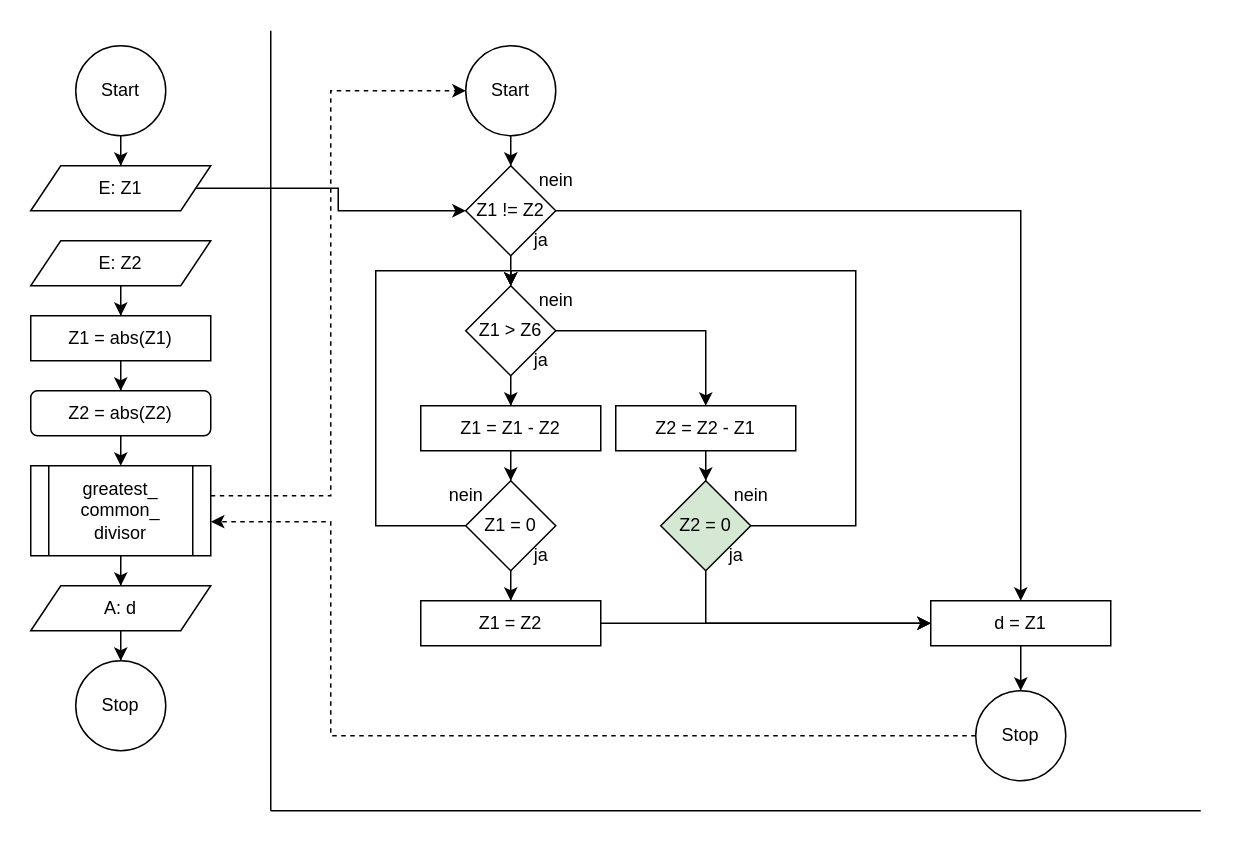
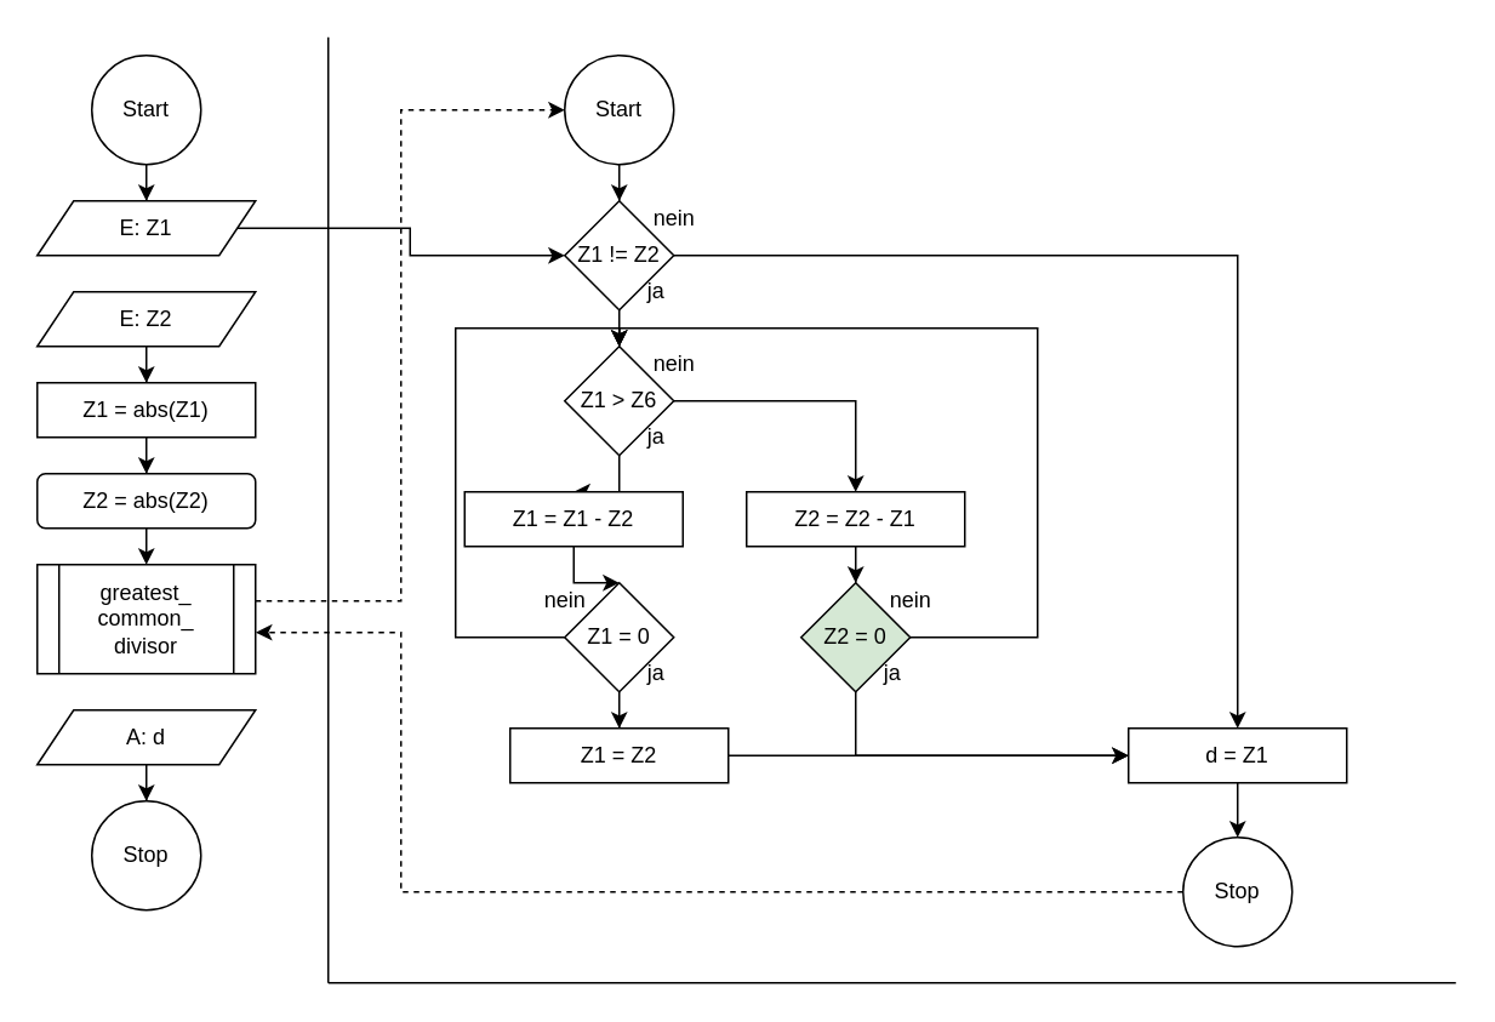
  <mxCell id="0" />
  <mxCell id="1" parent="0" />
  <mxCell id="2" value="" style="edgeStyle=orthogonalEdgeStyle;rounded=0;orthogonalLoop=1;jettySize=auto;html=1;" parent="1" source="3" target="5" edge="1"><mxGeometry relative="1" as="geometry" /></mxCell>
  <mxCell id="3" value="Start" style="ellipse;whiteSpace=wrap;html=1;aspect=fixed;" parent="1" vertex="1"><mxGeometry x="50" y="30" width="60" height="60" as="geometry" /></mxCell>
  <mxCell id="4" value="" style="edgeStyle=orthogonalEdgeStyle;rounded=0;orthogonalLoop=1;jettySize=auto;html=1;" parent="1" source="5" target="24" edge="1"><mxGeometry relative="1" as="geometry" /></mxCell>
  <mxCell id="5" value="E: Z1" style="shape=parallelogram;perimeter=parallelogramPerimeter;whiteSpace=wrap;html=1;fixedSize=1;" parent="1" vertex="1"><mxGeometry x="20" y="110" width="120" height="30" as="geometry" /></mxCell>
  <mxCell id="6" value="" style="edgeStyle=orthogonalEdgeStyle;rounded=0;orthogonalLoop=1;jettySize=auto;html=1;entryX=0.5;entryY=0;entryDx=0;entryDy=0;" parent="1" source="7" target="9" edge="1"><mxGeometry relative="1" as="geometry" /></mxCell>
  <mxCell id="7" value="E: Z2" style="shape=parallelogram;perimeter=parallelogramPerimeter;whiteSpace=wrap;html=1;fixedSize=1;" parent="1" vertex="1"><mxGeometry x="20" y="160" width="120" height="30" as="geometry" /></mxCell>
  <mxCell id="8" value="" style="edgeStyle=orthogonalEdgeStyle;rounded=0;orthogonalLoop=1;jettySize=auto;html=1;" parent="1" source="9" target="11" edge="1"><mxGeometry relative="1" as="geometry" /></mxCell>
  <mxCell id="9" value="Z1 = abs(Z1)" style="rounded=0;whiteSpace=wrap;html=1;" parent="1" vertex="1"><mxGeometry x="20" y="210" width="120" height="30" as="geometry" /></mxCell>
  <mxCell id="10" value="" style="edgeStyle=orthogonalEdgeStyle;rounded=0;orthogonalLoop=1;jettySize=auto;html=1;" parent="1" source="11" edge="1"><mxGeometry relative="1" as="geometry"><mxPoint x="80" y="310" as="targetPoint" /></mxGeometry></mxCell>
  <mxCell id="11" value="&lt;span&gt;Z2 = abs(Z2)&lt;/span&gt;" style="whiteSpace=wrap;html=1;rounded=1;" parent="1" vertex="1"><mxGeometry x="20" y="260" width="120" height="30" as="geometry" /></mxCell>
- <mxCell id="12" value="" style="edgeStyle=orthogonalEdgeStyle;rounded=0;orthogonalLoop=1;jettySize=auto;html=1;entryX=0.5;entryY=0;entryDx=0;entryDy=0;" parent="1" source="14" target="16" edge="1"><mxGeometry relative="1" as="geometry" /></mxCell>
  <mxCell id="13" style="edgeStyle=orthogonalEdgeStyle;rounded=0;orthogonalLoop=1;jettySize=auto;html=1;entryX=0;entryY=0.5;entryDx=0;entryDy=0;dashed=1;" parent="1" source="14" target="19" edge="1"><mxGeometry relative="1" as="geometry"><Array as="points"><mxPoint x="220" y="330" /><mxPoint x="220" y="60" /></Array></mxGeometry></mxCell>
  <mxCell id="14" value="greatest_&lt;br&gt;common_&lt;br&gt;divisor" style="shape=process;whiteSpace=wrap;html=1;backgroundOutline=1;" parent="1" vertex="1"><mxGeometry x="20" y="310" width="120" height="60" as="geometry" /></mxCell>
  <mxCell id="15" value="" style="edgeStyle=orthogonalEdgeStyle;rounded=0;orthogonalLoop=1;jettySize=auto;html=1;" parent="1" source="16" target="17" edge="1"><mxGeometry relative="1" as="geometry" /></mxCell>
  <mxCell id="16" value="A: d" style="shape=parallelogram;perimeter=parallelogramPerimeter;whiteSpace=wrap;html=1;fixedSize=1;" parent="1" vertex="1"><mxGeometry x="20" y="390" width="120" height="30" as="geometry" /></mxCell>
  <mxCell id="17" value="Stop" style="ellipse;whiteSpace=wrap;html=1;aspect=fixed;" parent="1" vertex="1"><mxGeometry x="50" y="440" width="60" height="60" as="geometry" /></mxCell>
  <mxCell id="18" value="" style="edgeStyle=orthogonalEdgeStyle;rounded=0;orthogonalLoop=1;jettySize=auto;html=1;" parent="1" source="19" target="24" edge="1"><mxGeometry relative="1" as="geometry" /></mxCell>
  <mxCell id="19" value="Start" style="ellipse;whiteSpace=wrap;html=1;aspect=fixed;" parent="1" vertex="1"><mxGeometry x="310" y="30" width="60" height="60" as="geometry" /></mxCell>
  <mxCell id="20" value="" style="endArrow=none;html=1;rounded=0;" parent="1" edge="1"><mxGeometry width="50" height="50" relative="1" as="geometry"><mxPoint x="180" y="540" as="sourcePoint" /><mxPoint x="180" as="targetPoint" y="20" /></mxGeometry></mxCell>
  <mxCell id="21" value="" style="endArrow=none;html=1;rounded=0;" parent="1" edge="1"><mxGeometry width="50" height="50" relative="1" as="geometry"><mxPoint x="800" y="540" as="sourcePoint" /><mxPoint x="180" y="540" as="targetPoint" /></mxGeometry></mxCell>
  <mxCell id="22" value="" style="edgeStyle=orthogonalEdgeStyle;rounded=0;orthogonalLoop=1;jettySize=auto;html=1;" parent="1" source="24" target="26" edge="1"><mxGeometry relative="1" as="geometry" /></mxCell>
  <mxCell id="23" value="" style="edgeStyle=orthogonalEdgeStyle;rounded=0;orthogonalLoop=1;jettySize=auto;html=1;" parent="1" source="24" target="29" edge="1"><mxGeometry relative="1" as="geometry" /></mxCell>
  <mxCell id="24" value="Z1 != Z2" style="rhombus;whiteSpace=wrap;html=1;" parent="1" vertex="1"><mxGeometry x="310" y="110" width="60" height="60" as="geometry" /></mxCell>
  <mxCell id="25" value="" style="edgeStyle=orthogonalEdgeStyle;rounded=0;orthogonalLoop=1;jettySize=auto;html=1;" edge="1" parent="1" source="26" target="51"><mxGeometry relative="1" as="geometry" /></mxCell>
  <mxCell id="26" value="d = Z1" style="rounded=0;whiteSpace=wrap;html=1;" parent="1" vertex="1"><mxGeometry x="620" y="400" width="120" height="30" as="geometry" /></mxCell>
  <mxCell id="27" value="" style="edgeStyle=orthogonalEdgeStyle;rounded=0;orthogonalLoop=1;jettySize=auto;html=1;" parent="1" source="29" target="33" edge="1"><mxGeometry relative="1" as="geometry" /></mxCell>
  <mxCell id="28" value="" style="edgeStyle=orthogonalEdgeStyle;rounded=0;orthogonalLoop=1;jettySize=auto;html=1;" parent="1" source="29" target="42" edge="1"><mxGeometry relative="1" as="geometry" /></mxCell>
  <mxCell id="29" value="Z1 &amp;gt; Z6" style="rhombus;whiteSpace=wrap;html=1;" parent="1" vertex="1"><mxGeometry x="310" y="190" width="60" height="60" as="geometry" /></mxCell>
  <mxCell id="30" value="ja" style="text;html=1;align=center;verticalAlign=middle;resizable=0;points=[];autosize=1;strokeColor=none;fillColor=none;" parent="1" vertex="1"><mxGeometry x="350" y="150" width="20" height="20" as="geometry" /></mxCell>
  <mxCell id="31" value="nein" style="text;html=1;align=center;verticalAlign=middle;resizable=0;points=[];autosize=1;strokeColor=none;fillColor=none;" parent="1" vertex="1"><mxGeometry x="350" y="110" width="40" height="20" as="geometry" /></mxCell>
  <mxCell id="32" value="" style="edgeStyle=orthogonalEdgeStyle;rounded=0;orthogonalLoop=1;jettySize=auto;html=1;" parent="1" source="33" target="37" edge="1"><mxGeometry relative="1" as="geometry" /></mxCell>
- <mxCell id="33" value="Z1 = Z1 - Z2" style="rounded=0;whiteSpace=wrap;html=1;" parent="1" vertex="1"><mxGeometry x="280" y="270" width="120" height="30" as="geometry" /></mxCell>
+ <mxCell id="33" value="Z1 = Z1 - Z2" style="rounded=0;whiteSpace=wrap;html=1;" parent="1" vertex="1"><mxGeometry x="255" y="270" width="120" height="30" as="geometry" /></mxCell>
  <mxCell id="34" value="ja" style="text;html=1;align=center;verticalAlign=middle;resizable=0;points=[];autosize=1;strokeColor=none;fillColor=none;" parent="1" vertex="1"><mxGeometry x="350" y="230" width="20" height="20" as="geometry" /></mxCell>
  <mxCell id="35" value="" style="edgeStyle=orthogonalEdgeStyle;rounded=0;orthogonalLoop=1;jettySize=auto;html=1;" parent="1" source="37" target="39" edge="1"><mxGeometry relative="1" as="geometry" /></mxCell>
  <mxCell id="36" style="edgeStyle=orthogonalEdgeStyle;rounded=0;orthogonalLoop=1;jettySize=auto;html=1;entryX=0.5;entryY=0;entryDx=0;entryDy=0;" parent="1" source="37" target="29" edge="1"><mxGeometry relative="1" as="geometry"><mxPoint x="250" y="180" as="targetPoint" /><Array as="points"><mxPoint x="250" y="350" /><mxPoint x="250" y="180" /><mxPoint x="340" y="180" /></Array></mxGeometry></mxCell>
  <mxCell id="37" value="Z1 = 0" style="rhombus;whiteSpace=wrap;html=1;" parent="1" vertex="1"><mxGeometry x="310" y="320" width="60" height="60" as="geometry" /></mxCell>
  <mxCell id="38" style="edgeStyle=orthogonalEdgeStyle;rounded=0;orthogonalLoop=1;jettySize=auto;html=1;" edge="1" parent="1" source="39"><mxGeometry relative="1" as="geometry"><mxPoint x="620" y="415" as="targetPoint" /></mxGeometry></mxCell>
  <mxCell id="39" value="Z1 = Z2" style="rounded=0;whiteSpace=wrap;html=1;" parent="1" vertex="1"><mxGeometry x="280" y="400" width="120" height="30" as="geometry" /></mxCell>
  <mxCell id="40" value="ja" style="text;html=1;align=center;verticalAlign=middle;resizable=0;points=[];autosize=1;strokeColor=none;fillColor=none;" parent="1" vertex="1"><mxGeometry x="350" y="360" width="20" height="20" as="geometry" /></mxCell>
  <mxCell id="41" value="" style="edgeStyle=orthogonalEdgeStyle;rounded=0;orthogonalLoop=1;jettySize=auto;html=1;" parent="1" source="42" target="47" edge="1"><mxGeometry relative="1" as="geometry" /></mxCell>
  <mxCell id="42" value="Z2 = Z2 - Z1" style="rounded=0;whiteSpace=wrap;html=1;" parent="1" vertex="1"><mxGeometry x="410" y="270" width="120" height="30" as="geometry" /></mxCell>
  <mxCell id="43" value="nein" style="text;html=1;align=center;verticalAlign=middle;resizable=0;points=[];autosize=1;strokeColor=none;fillColor=none;" parent="1" vertex="1"><mxGeometry x="290" y="320" width="40" height="20" as="geometry" /></mxCell>
  <mxCell id="44" value="nein" style="text;html=1;align=center;verticalAlign=middle;resizable=0;points=[];autosize=1;strokeColor=none;fillColor=none;" parent="1" vertex="1"><mxGeometry x="350" y="190" width="40" height="20" as="geometry" /></mxCell>
  <mxCell id="45" style="edgeStyle=orthogonalEdgeStyle;rounded=0;orthogonalLoop=1;jettySize=auto;html=1;" edge="1" parent="1" source="47"><mxGeometry relative="1" as="geometry"><mxPoint x="340" y="190" as="targetPoint" /><Array as="points"><mxPoint x="570" y="350" /><mxPoint x="570" y="180" /><mxPoint x="340" y="180" /></Array></mxGeometry></mxCell>
  <mxCell id="46" style="edgeStyle=orthogonalEdgeStyle;rounded=0;orthogonalLoop=1;jettySize=auto;html=1;entryX=0;entryY=0.5;entryDx=0;entryDy=0;" edge="1" parent="1" source="47" target="26"><mxGeometry relative="1" as="geometry"><Array as="points"><mxPoint x="470" y="415" /></Array></mxGeometry></mxCell>
  <mxCell id="47" value="Z2 = 0" style="rhombus;whiteSpace=wrap;html=1;fillColor=#d5e8d4;" parent="1" vertex="1"><mxGeometry x="440" y="320" width="60" height="60" as="geometry" /></mxCell>
  <mxCell id="48" value="nein" style="text;html=1;align=center;verticalAlign=middle;resizable=0;points=[];autosize=1;strokeColor=none;fillColor=none;" vertex="1" parent="1"><mxGeometry x="480" y="320" width="40" height="20" as="geometry" /></mxCell>
  <mxCell id="49" value="ja" style="text;html=1;align=center;verticalAlign=middle;resizable=0;points=[];autosize=1;strokeColor=none;fillColor=none;" vertex="1" parent="1"><mxGeometry x="480" y="360" width="20" height="20" as="geometry" /></mxCell>
  <mxCell id="50" style="edgeStyle=orthogonalEdgeStyle;rounded=0;orthogonalLoop=1;jettySize=auto;html=1;entryX=1.001;entryY=0.621;entryDx=0;entryDy=0;entryPerimeter=0;dashed=1;" edge="1" parent="1" source="51" target="14"><mxGeometry relative="1" as="geometry"><Array as="points"><mxPoint x="220" y="490" /><mxPoint x="220" y="347" /></Array></mxGeometry></mxCell>
  <mxCell id="51" value="Stop" style="ellipse;whiteSpace=wrap;html=1;aspect=fixed;" vertex="1" parent="1"><mxGeometry x="650" y="460" width="60" height="60" as="geometry" /></mxCell>
